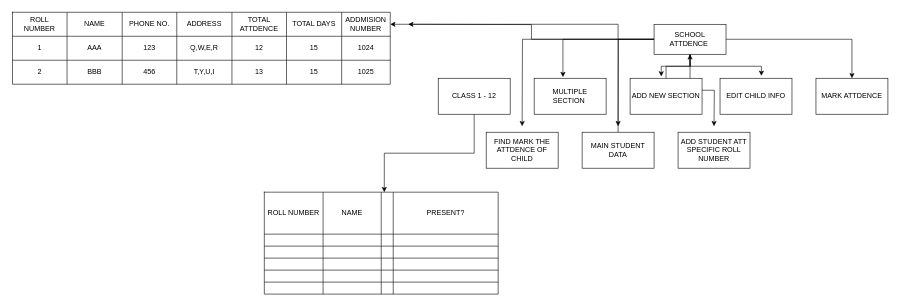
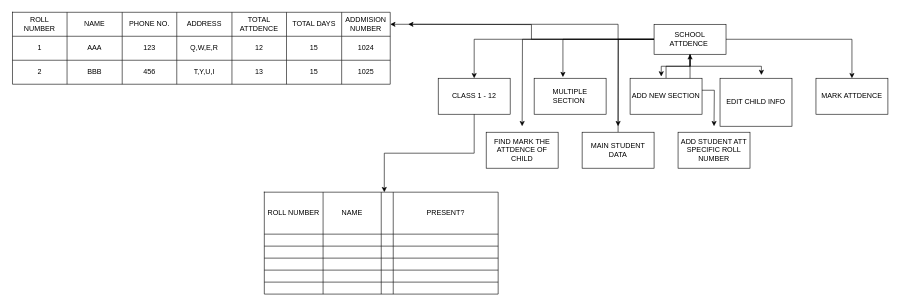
  <mxCell id="0" />
  <mxCell id="1" parent="0" />
+ <mxCell id="2" style="edgeStyle=orthogonalEdgeStyle;rounded=0;orthogonalLoop=1;jettySize=auto;html=1;entryX=0.5;entryY=0;entryDx=0;entryDy=0;" edge="1" parent="1" source="9" target="10"><mxGeometry relative="1" as="geometry" /></mxCell>
  <mxCell id="3" style="edgeStyle=orthogonalEdgeStyle;rounded=0;orthogonalLoop=1;jettySize=auto;html=1;entryX=0.5;entryY=0;entryDx=0;entryDy=0;" edge="1" parent="1" source="9" target="15"><mxGeometry relative="1" as="geometry" /></mxCell>
  <mxCell id="4" style="edgeStyle=orthogonalEdgeStyle;rounded=0;orthogonalLoop=1;jettySize=auto;html=1;" edge="1" parent="1" source="9"><mxGeometry relative="1" as="geometry"><mxPoint x="870" y="210" as="targetPoint" /></mxGeometry></mxCell>
  <mxCell id="5" style="edgeStyle=orthogonalEdgeStyle;rounded=0;orthogonalLoop=1;jettySize=auto;html=1;" edge="1" parent="1" source="9"><mxGeometry relative="1" as="geometry"><mxPoint x="1030" y="210" as="targetPoint" /></mxGeometry></mxCell>
  <mxCell id="6" style="edgeStyle=orthogonalEdgeStyle;rounded=0;orthogonalLoop=1;jettySize=auto;html=1;entryX=0.433;entryY=-0.05;entryDx=0;entryDy=0;entryPerimeter=0;" edge="1" parent="1" source="9" target="13"><mxGeometry relative="1" as="geometry"><mxPoint x="1100" y="120" as="targetPoint" /></mxGeometry></mxCell>
  <mxCell id="7" style="edgeStyle=orthogonalEdgeStyle;rounded=0;orthogonalLoop=1;jettySize=auto;html=1;" edge="1" parent="1" source="9"><mxGeometry relative="1" as="geometry"><mxPoint x="680" y="40" as="targetPoint" /></mxGeometry></mxCell>
  <mxCell id="8" style="edgeStyle=orthogonalEdgeStyle;rounded=0;orthogonalLoop=1;jettySize=auto;html=1;" edge="1" parent="1" source="9"><mxGeometry relative="1" as="geometry"><mxPoint x="1190" y="210" as="targetPoint" /></mxGeometry></mxCell>
  <mxCell id="9" value="SCHOOL ATTDENCE&amp;nbsp;" style="rounded=0;whiteSpace=wrap;html=1;" vertex="1" parent="1"><mxGeometry x="1090" y="40" width="120" height="50" as="geometry" /></mxCell>
  <mxCell id="10" value="CLASS 1 - 12" style="rounded=0;whiteSpace=wrap;html=1;" vertex="1" parent="1"><mxGeometry x="730" y="130" width="120" height="60" as="geometry" /></mxCell>
  <mxCell id="11" value="MULTIPLE &lt;br&gt;SECTION&amp;nbsp;" style="rounded=0;whiteSpace=wrap;html=1;" vertex="1" parent="1"><mxGeometry x="890" y="130" width="120" height="60" as="geometry" /></mxCell>
  <mxCell id="12" value="" style="edgeStyle=orthogonalEdgeStyle;rounded=0;orthogonalLoop=1;jettySize=auto;html=1;" edge="1" parent="1" source="13" target="9"><mxGeometry relative="1" as="geometry" /></mxCell>
  <mxCell id="13" value="ADD NEW SECTION" style="rounded=0;whiteSpace=wrap;html=1;" vertex="1" parent="1"><mxGeometry x="1050" y="130" width="120" height="60" as="geometry" /></mxCell>
- <mxCell id="14" value="EDIT CHILD INFO" style="rounded=0;whiteSpace=wrap;html=1;" vertex="1" parent="1"><mxGeometry x="1200" y="130" width="120" height="60" as="geometry" /></mxCell>
+ <mxCell id="14" value="EDIT CHILD INFO" style="rounded=0;whiteSpace=wrap;html=1;" vertex="1" parent="1"><mxGeometry x="1200" y="130" width="120" height="80" as="geometry" /></mxCell>
  <mxCell id="15" value="MARK ATTDENCE" style="rounded=0;whiteSpace=wrap;html=1;" vertex="1" parent="1"><mxGeometry x="1360" y="130" width="120" height="60" as="geometry" /></mxCell>
  <mxCell id="16" value="FIND MARK THE ATTDENCE OF CHILD" style="rounded=0;whiteSpace=wrap;html=1;" vertex="1" parent="1"><mxGeometry x="810" y="220" width="120" height="60" as="geometry" /></mxCell>
  <mxCell id="17" style="edgeStyle=orthogonalEdgeStyle;rounded=0;orthogonalLoop=1;jettySize=auto;html=1;" edge="1" parent="1" source="18" target="54"><mxGeometry relative="1" as="geometry" /></mxCell>
  <mxCell id="18" value="MAIN STUDENT DATA" style="rounded=0;whiteSpace=wrap;html=1;" vertex="1" parent="1"><mxGeometry x="970" y="220" width="120" height="60" as="geometry" /></mxCell>
  <mxCell id="19" style="edgeStyle=orthogonalEdgeStyle;rounded=0;orthogonalLoop=1;jettySize=auto;html=1;entryX=0.4;entryY=-0.033;entryDx=0;entryDy=0;entryPerimeter=0;" edge="1" parent="1" source="9" target="11"><mxGeometry relative="1" as="geometry" /></mxCell>
  <mxCell id="20" style="edgeStyle=orthogonalEdgeStyle;rounded=0;orthogonalLoop=1;jettySize=auto;html=1;entryX=0.575;entryY=-0.067;entryDx=0;entryDy=0;entryPerimeter=0;" edge="1" parent="1" source="9" target="14"><mxGeometry relative="1" as="geometry" /></mxCell>
  <mxCell id="21" value="" style="shape=table;startSize=0;container=1;collapsible=0;childLayout=tableLayout;" vertex="1" parent="1"><mxGeometry x="440" y="320" width="390" height="170" as="geometry" /></mxCell>
  <mxCell id="22" value="" style="shape=tableRow;horizontal=0;startSize=0;swimlaneHead=0;swimlaneBody=0;strokeColor=inherit;top=0;left=0;bottom=0;right=0;collapsible=0;dropTarget=0;fillColor=none;points=[[0,0.5],[1,0.5]];portConstraint=eastwest;" vertex="1" parent="21"><mxGeometry width="390" height="70" as="geometry" /></mxCell>
  <mxCell id="23" value="ROLL NUMBER" style="shape=partialRectangle;html=1;whiteSpace=wrap;connectable=0;strokeColor=inherit;overflow=hidden;fillColor=none;top=0;left=0;bottom=0;right=0;pointerEvents=1;" vertex="1" parent="22"><mxGeometry width="98" height="70" as="geometry"><mxRectangle width="98" height="70" as="alternateBounds" /></mxGeometry></mxCell>
  <mxCell id="24" value="NAME" style="shape=partialRectangle;html=1;whiteSpace=wrap;connectable=0;strokeColor=inherit;overflow=hidden;fillColor=none;top=0;left=0;bottom=0;right=0;pointerEvents=1;" vertex="1" parent="22"><mxGeometry x="98" width="97" height="70" as="geometry"><mxRectangle width="97" height="70" as="alternateBounds" /></mxGeometry></mxCell>
  <mxCell id="25" value="" style="shape=partialRectangle;html=1;whiteSpace=wrap;connectable=0;strokeColor=inherit;overflow=hidden;fillColor=none;top=0;left=0;bottom=0;right=0;pointerEvents=1;" vertex="1" parent="22"><mxGeometry x="195" width="20" height="70" as="geometry"><mxRectangle width="20" height="70" as="alternateBounds" /></mxGeometry></mxCell>
  <mxCell id="26" value="PRESENT?" style="shape=partialRectangle;html=1;whiteSpace=wrap;connectable=0;strokeColor=inherit;overflow=hidden;fillColor=none;top=0;left=0;bottom=0;right=0;pointerEvents=1;" vertex="1" parent="22"><mxGeometry x="215" width="175" height="70" as="geometry"><mxRectangle width="175" height="70" as="alternateBounds" /></mxGeometry></mxCell>
  <mxCell id="27" value="" style="shape=tableRow;horizontal=0;startSize=0;swimlaneHead=0;swimlaneBody=0;strokeColor=inherit;top=0;left=0;bottom=0;right=0;collapsible=0;dropTarget=0;fillColor=none;points=[[0,0.5],[1,0.5]];portConstraint=eastwest;" vertex="1" parent="21"><mxGeometry y="70" width="390" height="20" as="geometry" /></mxCell>
  <mxCell id="28" value="" style="shape=partialRectangle;html=1;whiteSpace=wrap;connectable=0;strokeColor=inherit;overflow=hidden;fillColor=none;top=0;left=0;bottom=0;right=0;pointerEvents=1;" vertex="1" parent="27"><mxGeometry width="98" height="20" as="geometry"><mxRectangle width="98" height="20" as="alternateBounds" /></mxGeometry></mxCell>
  <mxCell id="29" value="" style="shape=partialRectangle;html=1;whiteSpace=wrap;connectable=0;strokeColor=inherit;overflow=hidden;fillColor=none;top=0;left=0;bottom=0;right=0;pointerEvents=1;" vertex="1" parent="27"><mxGeometry x="98" width="97" height="20" as="geometry"><mxRectangle width="97" height="20" as="alternateBounds" /></mxGeometry></mxCell>
  <mxCell id="30" value="" style="shape=partialRectangle;html=1;whiteSpace=wrap;connectable=0;strokeColor=inherit;overflow=hidden;fillColor=none;top=0;left=0;bottom=0;right=0;pointerEvents=1;" vertex="1" parent="27"><mxGeometry x="195" width="20" height="20" as="geometry"><mxRectangle width="20" height="20" as="alternateBounds" /></mxGeometry></mxCell>
  <mxCell id="31" value="" style="shape=partialRectangle;html=1;whiteSpace=wrap;connectable=0;strokeColor=inherit;overflow=hidden;fillColor=none;top=0;left=0;bottom=0;right=0;pointerEvents=1;" vertex="1" parent="27"><mxGeometry x="215" width="175" height="20" as="geometry"><mxRectangle width="175" height="20" as="alternateBounds" /></mxGeometry></mxCell>
  <mxCell id="32" value="" style="shape=tableRow;horizontal=0;startSize=0;swimlaneHead=0;swimlaneBody=0;strokeColor=inherit;top=0;left=0;bottom=0;right=0;collapsible=0;dropTarget=0;fillColor=none;points=[[0,0.5],[1,0.5]];portConstraint=eastwest;" vertex="1" parent="21"><mxGeometry y="90" width="390" height="20" as="geometry" /></mxCell>
  <mxCell id="33" value="" style="shape=partialRectangle;html=1;whiteSpace=wrap;connectable=0;strokeColor=inherit;overflow=hidden;fillColor=none;top=0;left=0;bottom=0;right=0;pointerEvents=1;" vertex="1" parent="32"><mxGeometry width="98" height="20" as="geometry"><mxRectangle width="98" height="20" as="alternateBounds" /></mxGeometry></mxCell>
  <mxCell id="34" value="" style="shape=partialRectangle;html=1;whiteSpace=wrap;connectable=0;strokeColor=inherit;overflow=hidden;fillColor=none;top=0;left=0;bottom=0;right=0;pointerEvents=1;" vertex="1" parent="32"><mxGeometry x="98" width="97" height="20" as="geometry"><mxRectangle width="97" height="20" as="alternateBounds" /></mxGeometry></mxCell>
  <mxCell id="35" value="" style="shape=partialRectangle;html=1;whiteSpace=wrap;connectable=0;strokeColor=inherit;overflow=hidden;fillColor=none;top=0;left=0;bottom=0;right=0;pointerEvents=1;" vertex="1" parent="32"><mxGeometry x="195" width="20" height="20" as="geometry"><mxRectangle width="20" height="20" as="alternateBounds" /></mxGeometry></mxCell>
  <mxCell id="36" value="" style="shape=partialRectangle;html=1;whiteSpace=wrap;connectable=0;strokeColor=inherit;overflow=hidden;fillColor=none;top=0;left=0;bottom=0;right=0;pointerEvents=1;" vertex="1" parent="32"><mxGeometry x="215" width="175" height="20" as="geometry"><mxRectangle width="175" height="20" as="alternateBounds" /></mxGeometry></mxCell>
  <mxCell id="37" value="" style="shape=tableRow;horizontal=0;startSize=0;swimlaneHead=0;swimlaneBody=0;strokeColor=inherit;top=0;left=0;bottom=0;right=0;collapsible=0;dropTarget=0;fillColor=none;points=[[0,0.5],[1,0.5]];portConstraint=eastwest;" vertex="1" parent="21"><mxGeometry y="110" width="390" height="20" as="geometry" /></mxCell>
  <mxCell id="38" value="" style="shape=partialRectangle;html=1;whiteSpace=wrap;connectable=0;strokeColor=inherit;overflow=hidden;fillColor=none;top=0;left=0;bottom=0;right=0;pointerEvents=1;" vertex="1" parent="37"><mxGeometry width="98" height="20" as="geometry"><mxRectangle width="98" height="20" as="alternateBounds" /></mxGeometry></mxCell>
  <mxCell id="39" value="" style="shape=partialRectangle;html=1;whiteSpace=wrap;connectable=0;strokeColor=inherit;overflow=hidden;fillColor=none;top=0;left=0;bottom=0;right=0;pointerEvents=1;" vertex="1" parent="37"><mxGeometry x="98" width="97" height="20" as="geometry"><mxRectangle width="97" height="20" as="alternateBounds" /></mxGeometry></mxCell>
  <mxCell id="40" value="" style="shape=partialRectangle;html=1;whiteSpace=wrap;connectable=0;strokeColor=inherit;overflow=hidden;fillColor=none;top=0;left=0;bottom=0;right=0;pointerEvents=1;" vertex="1" parent="37"><mxGeometry x="195" width="20" height="20" as="geometry"><mxRectangle width="20" height="20" as="alternateBounds" /></mxGeometry></mxCell>
  <mxCell id="41" value="" style="shape=partialRectangle;html=1;whiteSpace=wrap;connectable=0;strokeColor=inherit;overflow=hidden;fillColor=none;top=0;left=0;bottom=0;right=0;pointerEvents=1;" vertex="1" parent="37"><mxGeometry x="215" width="175" height="20" as="geometry"><mxRectangle width="175" height="20" as="alternateBounds" /></mxGeometry></mxCell>
  <mxCell id="42" value="" style="shape=tableRow;horizontal=0;startSize=0;swimlaneHead=0;swimlaneBody=0;strokeColor=inherit;top=0;left=0;bottom=0;right=0;collapsible=0;dropTarget=0;fillColor=none;points=[[0,0.5],[1,0.5]];portConstraint=eastwest;" vertex="1" parent="21"><mxGeometry y="130" width="390" height="20" as="geometry" /></mxCell>
  <mxCell id="43" value="" style="shape=partialRectangle;html=1;whiteSpace=wrap;connectable=0;strokeColor=inherit;overflow=hidden;fillColor=none;top=0;left=0;bottom=0;right=0;pointerEvents=1;" vertex="1" parent="42"><mxGeometry width="98" height="20" as="geometry"><mxRectangle width="98" height="20" as="alternateBounds" /></mxGeometry></mxCell>
  <mxCell id="44" value="" style="shape=partialRectangle;html=1;whiteSpace=wrap;connectable=0;strokeColor=inherit;overflow=hidden;fillColor=none;top=0;left=0;bottom=0;right=0;pointerEvents=1;" vertex="1" parent="42"><mxGeometry x="98" width="97" height="20" as="geometry"><mxRectangle width="97" height="20" as="alternateBounds" /></mxGeometry></mxCell>
  <mxCell id="45" value="" style="shape=partialRectangle;html=1;whiteSpace=wrap;connectable=0;strokeColor=inherit;overflow=hidden;fillColor=none;top=0;left=0;bottom=0;right=0;pointerEvents=1;" vertex="1" parent="42"><mxGeometry x="195" width="20" height="20" as="geometry"><mxRectangle width="20" height="20" as="alternateBounds" /></mxGeometry></mxCell>
  <mxCell id="46" value="" style="shape=partialRectangle;html=1;whiteSpace=wrap;connectable=0;strokeColor=inherit;overflow=hidden;fillColor=none;top=0;left=0;bottom=0;right=0;pointerEvents=1;" vertex="1" parent="42"><mxGeometry x="215" width="175" height="20" as="geometry"><mxRectangle width="175" height="20" as="alternateBounds" /></mxGeometry></mxCell>
  <mxCell id="47" value="" style="shape=tableRow;horizontal=0;startSize=0;swimlaneHead=0;swimlaneBody=0;strokeColor=inherit;top=0;left=0;bottom=0;right=0;collapsible=0;dropTarget=0;fillColor=none;points=[[0,0.5],[1,0.5]];portConstraint=eastwest;" vertex="1" parent="21"><mxGeometry y="150" width="390" height="20" as="geometry" /></mxCell>
  <mxCell id="48" value="" style="shape=partialRectangle;html=1;whiteSpace=wrap;connectable=0;strokeColor=inherit;overflow=hidden;fillColor=none;top=0;left=0;bottom=0;right=0;pointerEvents=1;" vertex="1" parent="47"><mxGeometry width="98" height="20" as="geometry"><mxRectangle width="98" height="20" as="alternateBounds" /></mxGeometry></mxCell>
  <mxCell id="49" value="" style="shape=partialRectangle;html=1;whiteSpace=wrap;connectable=0;strokeColor=inherit;overflow=hidden;fillColor=none;top=0;left=0;bottom=0;right=0;pointerEvents=1;" vertex="1" parent="47"><mxGeometry x="98" width="97" height="20" as="geometry"><mxRectangle width="97" height="20" as="alternateBounds" /></mxGeometry></mxCell>
  <mxCell id="50" value="" style="shape=partialRectangle;html=1;whiteSpace=wrap;connectable=0;strokeColor=inherit;overflow=hidden;fillColor=none;top=0;left=0;bottom=0;right=0;pointerEvents=1;" vertex="1" parent="47"><mxGeometry x="195" width="20" height="20" as="geometry"><mxRectangle width="20" height="20" as="alternateBounds" /></mxGeometry></mxCell>
  <mxCell id="51" value="" style="shape=partialRectangle;html=1;whiteSpace=wrap;connectable=0;strokeColor=inherit;overflow=hidden;fillColor=none;top=0;left=0;bottom=0;right=0;pointerEvents=1;" vertex="1" parent="47"><mxGeometry x="215" width="175" height="20" as="geometry"><mxRectangle width="175" height="20" as="alternateBounds" /></mxGeometry></mxCell>
  <mxCell id="52" style="edgeStyle=orthogonalEdgeStyle;rounded=0;orthogonalLoop=1;jettySize=auto;html=1;entryX=0.513;entryY=0;entryDx=0;entryDy=0;entryPerimeter=0;" edge="1" parent="1" source="10" target="22"><mxGeometry relative="1" as="geometry" /></mxCell>
  <mxCell id="53" value="" style="shape=table;startSize=0;container=1;collapsible=0;childLayout=tableLayout;" vertex="1" parent="1"><mxGeometry x="20" y="20" width="630" height="120" as="geometry" /></mxCell>
  <mxCell id="54" value="" style="shape=tableRow;horizontal=0;startSize=0;swimlaneHead=0;swimlaneBody=0;strokeColor=inherit;top=0;left=0;bottom=0;right=0;collapsible=0;dropTarget=0;fillColor=none;points=[[0,0.5],[1,0.5]];portConstraint=eastwest;" vertex="1" parent="53"><mxGeometry width="630" height="40" as="geometry" /></mxCell>
  <mxCell id="55" value="ROLL&lt;br&gt;NUMBER" style="shape=partialRectangle;html=1;whiteSpace=wrap;connectable=0;strokeColor=inherit;overflow=hidden;fillColor=none;top=0;left=0;bottom=0;right=0;pointerEvents=1;" vertex="1" parent="54"><mxGeometry width="91" height="40" as="geometry"><mxRectangle width="91" height="40" as="alternateBounds" /></mxGeometry></mxCell>
  <mxCell id="56" value="NAME" style="shape=partialRectangle;html=1;whiteSpace=wrap;connectable=0;strokeColor=inherit;overflow=hidden;fillColor=none;top=0;left=0;bottom=0;right=0;pointerEvents=1;" vertex="1" parent="54"><mxGeometry x="91" width="92" height="40" as="geometry"><mxRectangle width="92" height="40" as="alternateBounds" /></mxGeometry></mxCell>
  <mxCell id="57" value="PHONE NO." style="shape=partialRectangle;html=1;whiteSpace=wrap;connectable=0;strokeColor=inherit;overflow=hidden;fillColor=none;top=0;left=0;bottom=0;right=0;pointerEvents=1;" vertex="1" parent="54"><mxGeometry x="183" width="91" height="40" as="geometry"><mxRectangle width="91" height="40" as="alternateBounds" /></mxGeometry></mxCell>
  <mxCell id="58" value="ADDRESS" style="shape=partialRectangle;html=1;whiteSpace=wrap;connectable=0;strokeColor=inherit;overflow=hidden;fillColor=none;top=0;left=0;bottom=0;right=0;pointerEvents=1;" vertex="1" parent="54"><mxGeometry x="274" width="92" height="40" as="geometry"><mxRectangle width="92" height="40" as="alternateBounds" /></mxGeometry></mxCell>
  <mxCell id="59" value="TOTAL ATTDENCE" style="shape=partialRectangle;html=1;whiteSpace=wrap;connectable=0;strokeColor=inherit;overflow=hidden;fillColor=none;top=0;left=0;bottom=0;right=0;pointerEvents=1;" vertex="1" parent="54"><mxGeometry x="366" width="91" height="40" as="geometry"><mxRectangle width="91" height="40" as="alternateBounds" /></mxGeometry></mxCell>
  <mxCell id="60" value="TOTAL DAYS" style="shape=partialRectangle;html=1;whiteSpace=wrap;connectable=0;strokeColor=inherit;overflow=hidden;fillColor=none;top=0;left=0;bottom=0;right=0;pointerEvents=1;" vertex="1" parent="54"><mxGeometry x="457" width="92" height="40" as="geometry"><mxRectangle width="92" height="40" as="alternateBounds" /></mxGeometry></mxCell>
  <mxCell id="61" value="ADDMISION NUMBER" style="shape=partialRectangle;html=1;whiteSpace=wrap;connectable=0;strokeColor=inherit;overflow=hidden;fillColor=none;top=0;left=0;bottom=0;right=0;pointerEvents=1;" vertex="1" parent="54"><mxGeometry x="549" width="81" height="40" as="geometry"><mxRectangle width="81" height="40" as="alternateBounds" /></mxGeometry></mxCell>
  <mxCell id="62" value="" style="shape=tableRow;horizontal=0;startSize=0;swimlaneHead=0;swimlaneBody=0;strokeColor=inherit;top=0;left=0;bottom=0;right=0;collapsible=0;dropTarget=0;fillColor=none;points=[[0,0.5],[1,0.5]];portConstraint=eastwest;" vertex="1" parent="53"><mxGeometry y="40" width="630" height="40" as="geometry" /></mxCell>
  <mxCell id="63" value="1" style="shape=partialRectangle;html=1;whiteSpace=wrap;connectable=0;strokeColor=inherit;overflow=hidden;fillColor=none;top=0;left=0;bottom=0;right=0;pointerEvents=1;" vertex="1" parent="62"><mxGeometry width="91" height="40" as="geometry"><mxRectangle width="91" height="40" as="alternateBounds" /></mxGeometry></mxCell>
  <mxCell id="64" value="AAA" style="shape=partialRectangle;html=1;whiteSpace=wrap;connectable=0;strokeColor=inherit;overflow=hidden;fillColor=none;top=0;left=0;bottom=0;right=0;pointerEvents=1;" vertex="1" parent="62"><mxGeometry x="91" width="92" height="40" as="geometry"><mxRectangle width="92" height="40" as="alternateBounds" /></mxGeometry></mxCell>
  <mxCell id="65" value="123" style="shape=partialRectangle;html=1;whiteSpace=wrap;connectable=0;strokeColor=inherit;overflow=hidden;fillColor=none;top=0;left=0;bottom=0;right=0;pointerEvents=1;" vertex="1" parent="62"><mxGeometry x="183" width="91" height="40" as="geometry"><mxRectangle width="91" height="40" as="alternateBounds" /></mxGeometry></mxCell>
  <mxCell id="66" value="Q,W,E,R" style="shape=partialRectangle;html=1;whiteSpace=wrap;connectable=0;strokeColor=inherit;overflow=hidden;fillColor=none;top=0;left=0;bottom=0;right=0;pointerEvents=1;" vertex="1" parent="62"><mxGeometry x="274" width="92" height="40" as="geometry"><mxRectangle width="92" height="40" as="alternateBounds" /></mxGeometry></mxCell>
  <mxCell id="67" value="12" style="shape=partialRectangle;html=1;whiteSpace=wrap;connectable=0;strokeColor=inherit;overflow=hidden;fillColor=none;top=0;left=0;bottom=0;right=0;pointerEvents=1;" vertex="1" parent="62"><mxGeometry x="366" width="91" height="40" as="geometry"><mxRectangle width="91" height="40" as="alternateBounds" /></mxGeometry></mxCell>
  <mxCell id="68" value="15" style="shape=partialRectangle;html=1;whiteSpace=wrap;connectable=0;strokeColor=inherit;overflow=hidden;fillColor=none;top=0;left=0;bottom=0;right=0;pointerEvents=1;" vertex="1" parent="62"><mxGeometry x="457" width="92" height="40" as="geometry"><mxRectangle width="92" height="40" as="alternateBounds" /></mxGeometry></mxCell>
  <mxCell id="69" value="1024" style="shape=partialRectangle;html=1;whiteSpace=wrap;connectable=0;strokeColor=inherit;overflow=hidden;fillColor=none;top=0;left=0;bottom=0;right=0;pointerEvents=1;" vertex="1" parent="62"><mxGeometry x="549" width="81" height="40" as="geometry"><mxRectangle width="81" height="40" as="alternateBounds" /></mxGeometry></mxCell>
  <mxCell id="70" value="" style="shape=tableRow;horizontal=0;startSize=0;swimlaneHead=0;swimlaneBody=0;strokeColor=inherit;top=0;left=0;bottom=0;right=0;collapsible=0;dropTarget=0;fillColor=none;points=[[0,0.5],[1,0.5]];portConstraint=eastwest;" vertex="1" parent="53"><mxGeometry y="80" width="630" height="40" as="geometry" /></mxCell>
  <mxCell id="71" value="2" style="shape=partialRectangle;html=1;whiteSpace=wrap;connectable=0;strokeColor=inherit;overflow=hidden;fillColor=none;top=0;left=0;bottom=0;right=0;pointerEvents=1;" vertex="1" parent="70"><mxGeometry width="91" height="40" as="geometry"><mxRectangle width="91" height="40" as="alternateBounds" /></mxGeometry></mxCell>
  <mxCell id="72" value="BBB" style="shape=partialRectangle;html=1;whiteSpace=wrap;connectable=0;strokeColor=inherit;overflow=hidden;fillColor=none;top=0;left=0;bottom=0;right=0;pointerEvents=1;" vertex="1" parent="70"><mxGeometry x="91" width="92" height="40" as="geometry"><mxRectangle width="92" height="40" as="alternateBounds" /></mxGeometry></mxCell>
  <mxCell id="73" value="456" style="shape=partialRectangle;html=1;whiteSpace=wrap;connectable=0;strokeColor=inherit;overflow=hidden;fillColor=none;top=0;left=0;bottom=0;right=0;pointerEvents=1;" vertex="1" parent="70"><mxGeometry x="183" width="91" height="40" as="geometry"><mxRectangle width="91" height="40" as="alternateBounds" /></mxGeometry></mxCell>
  <mxCell id="74" value="T,Y,U,I" style="shape=partialRectangle;html=1;whiteSpace=wrap;connectable=0;strokeColor=inherit;overflow=hidden;fillColor=none;top=0;left=0;bottom=0;right=0;pointerEvents=1;" vertex="1" parent="70"><mxGeometry x="274" width="92" height="40" as="geometry"><mxRectangle width="92" height="40" as="alternateBounds" /></mxGeometry></mxCell>
  <mxCell id="75" value="13" style="shape=partialRectangle;html=1;whiteSpace=wrap;connectable=0;strokeColor=inherit;overflow=hidden;fillColor=none;top=0;left=0;bottom=0;right=0;pointerEvents=1;" vertex="1" parent="70"><mxGeometry x="366" width="91" height="40" as="geometry"><mxRectangle width="91" height="40" as="alternateBounds" /></mxGeometry></mxCell>
  <mxCell id="76" value="15" style="shape=partialRectangle;html=1;whiteSpace=wrap;connectable=0;strokeColor=inherit;overflow=hidden;fillColor=none;top=0;left=0;bottom=0;right=0;pointerEvents=1;" vertex="1" parent="70"><mxGeometry x="457" width="92" height="40" as="geometry"><mxRectangle width="92" height="40" as="alternateBounds" /></mxGeometry></mxCell>
  <mxCell id="77" value="1025" style="shape=partialRectangle;html=1;whiteSpace=wrap;connectable=0;strokeColor=inherit;overflow=hidden;fillColor=none;top=0;left=0;bottom=0;right=0;pointerEvents=1;" vertex="1" parent="70"><mxGeometry x="549" width="81" height="40" as="geometry"><mxRectangle width="81" height="40" as="alternateBounds" /></mxGeometry></mxCell>
  <mxCell id="78" value="ADD STUDENT ATT SPECIFIC ROLL NUMBER" style="rounded=0;whiteSpace=wrap;html=1;" vertex="1" parent="1"><mxGeometry x="1130" y="220" width="120" height="60" as="geometry" /></mxCell>
